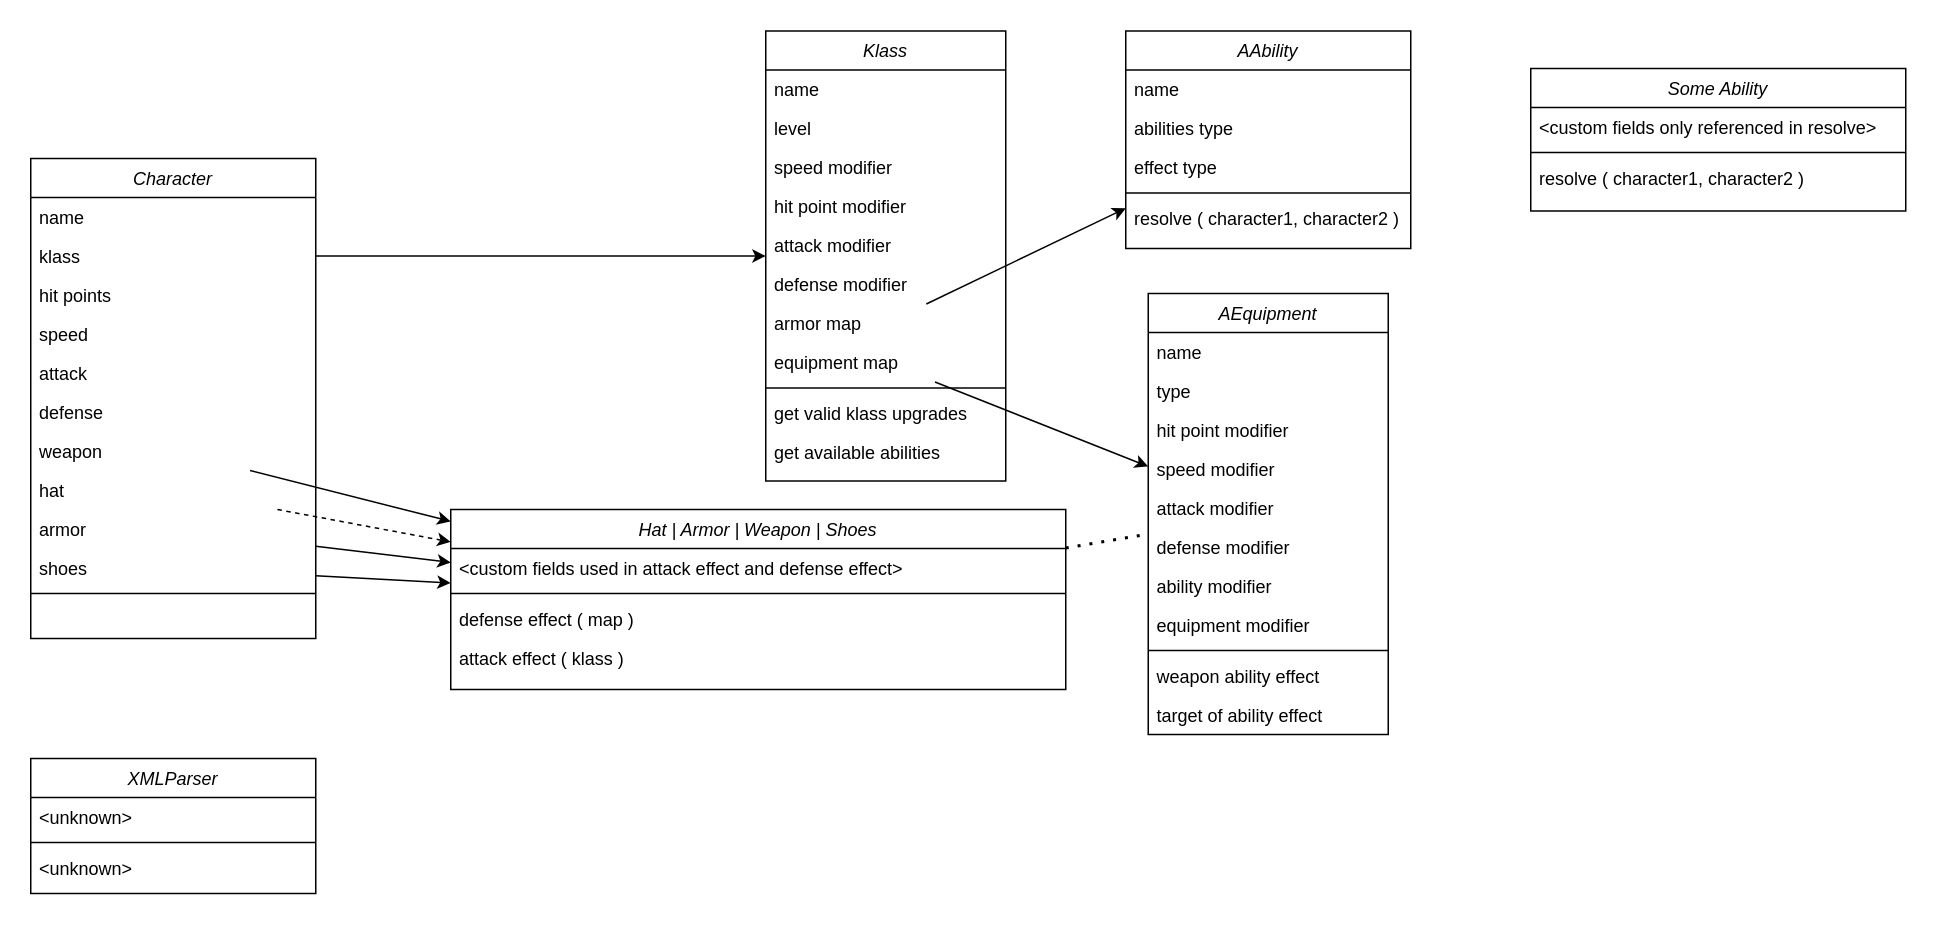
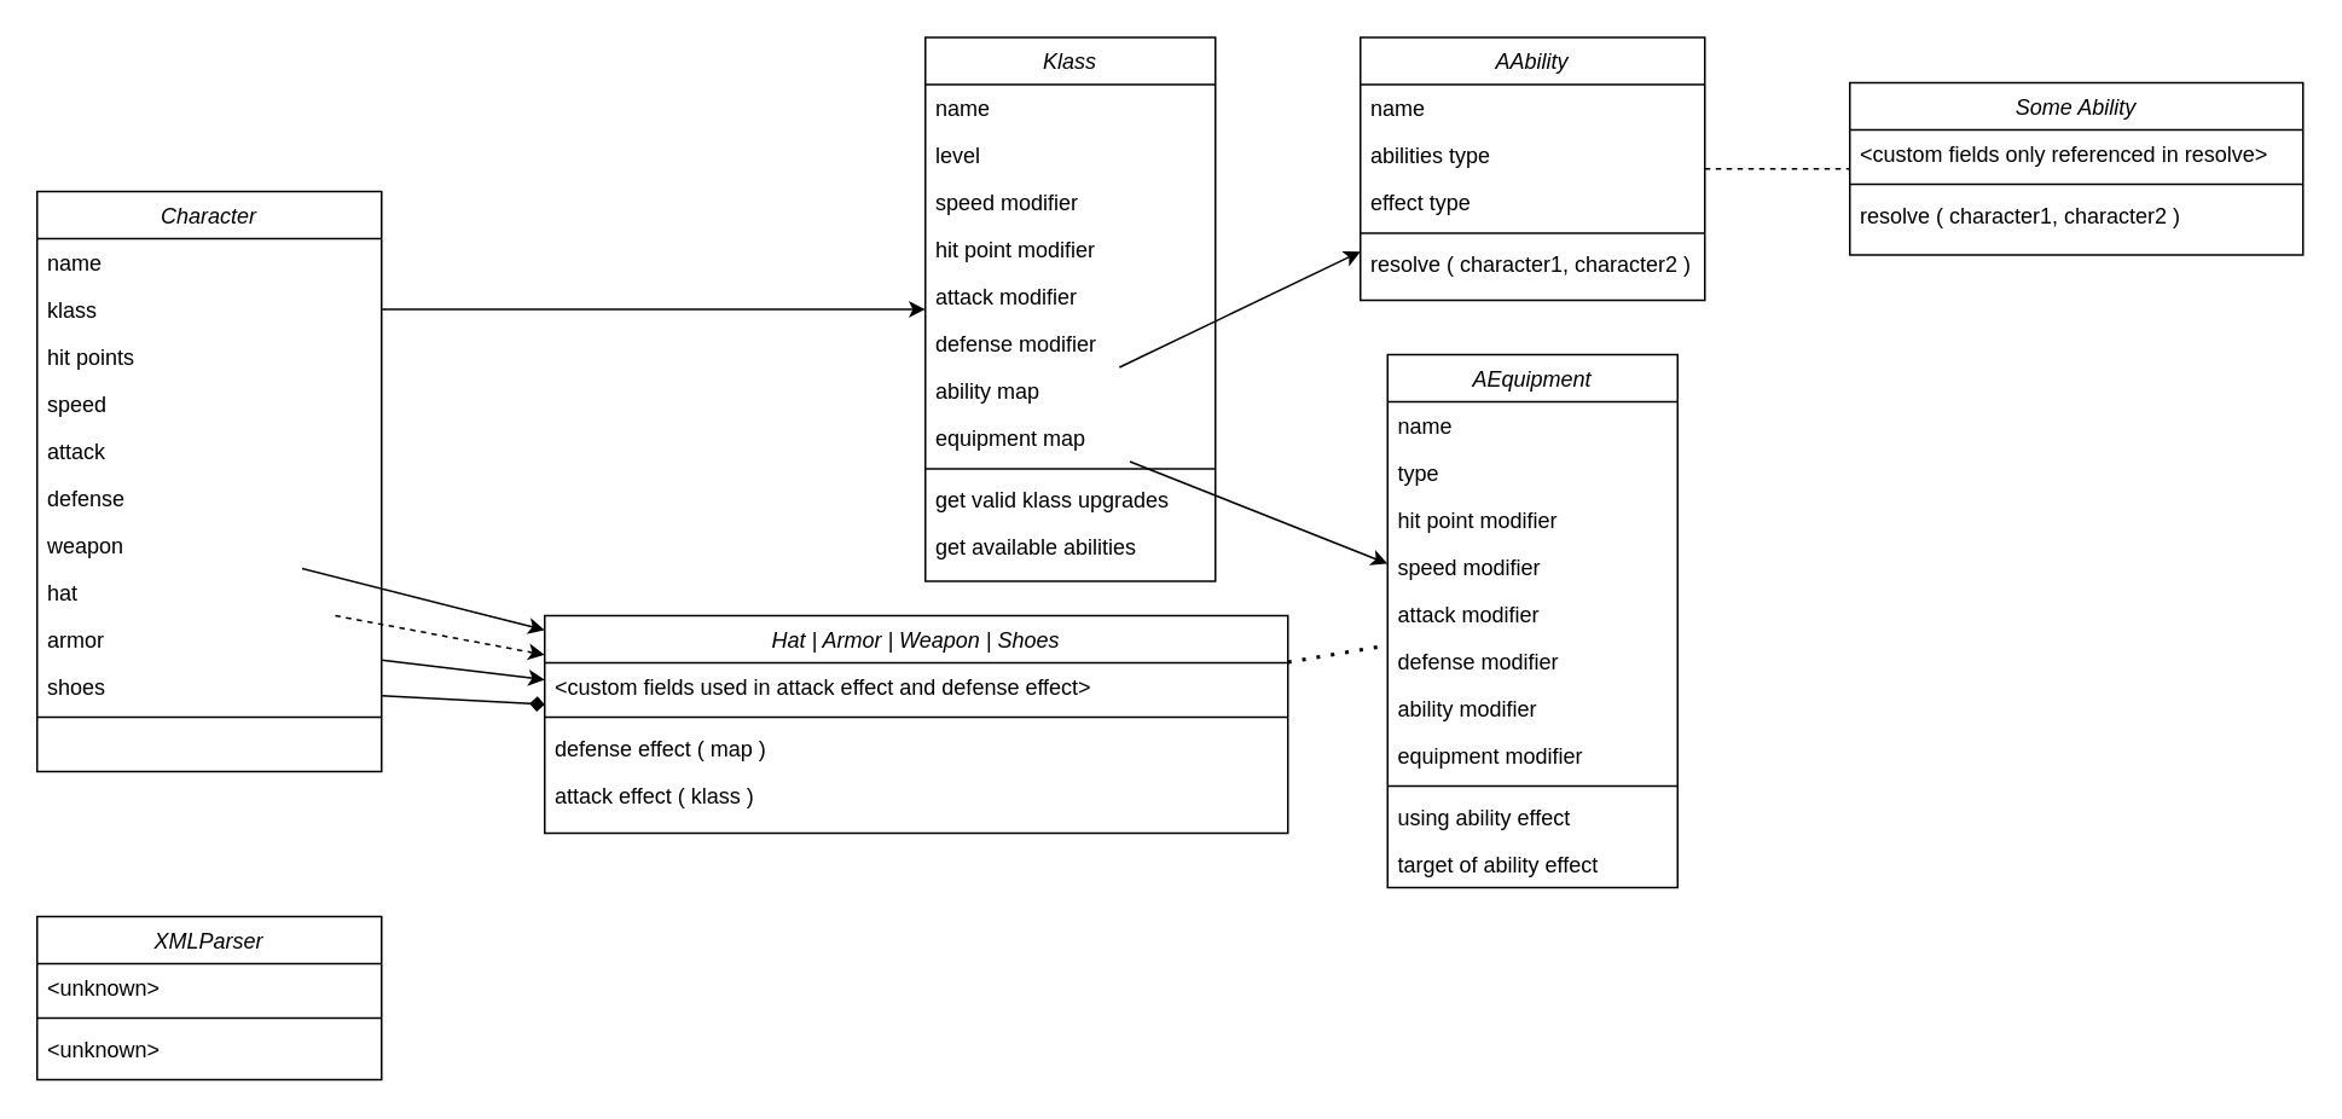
  <mxCell id="0" />
  <mxCell id="1" parent="0" />
  <mxCell id="2" value="Character" style="swimlane;fontStyle=2;align=center;verticalAlign=top;childLayout=stackLayout;horizontal=1;startSize=26;horizontalStack=0;resizeParent=1;resizeLast=0;collapsible=1;marginBottom=0;rounded=0;shadow=0;strokeWidth=1;" parent="1" vertex="1"><mxGeometry x="20" y="105" width="190" height="320" as="geometry"><mxRectangle x="230" y="140" width="160" height="26" as="alternateBounds" /></mxGeometry></mxCell>
  <mxCell id="3" value="name" style="text;align=left;verticalAlign=top;spacingLeft=4;spacingRight=4;overflow=hidden;rotatable=0;points=[[0,0.5],[1,0.5]];portConstraint=eastwest;" parent="2" vertex="1"><mxGeometry y="26" width="190" height="26" as="geometry" /></mxCell>
  <mxCell id="4" value="klass" style="text;align=left;verticalAlign=top;spacingLeft=4;spacingRight=4;overflow=hidden;rotatable=0;points=[[0,0.5],[1,0.5]];portConstraint=eastwest;" parent="2" vertex="1"><mxGeometry y="52" width="190" height="26" as="geometry" /></mxCell>
  <mxCell id="5" value="hit points" style="text;align=left;verticalAlign=top;spacingLeft=4;spacingRight=4;overflow=hidden;rotatable=0;points=[[0,0.5],[1,0.5]];portConstraint=eastwest;rounded=0;shadow=0;html=0;" parent="2" vertex="1"><mxGeometry y="78" width="190" height="26" as="geometry" /></mxCell>
  <mxCell id="6" value="speed" style="text;align=left;verticalAlign=top;spacingLeft=4;spacingRight=4;overflow=hidden;rotatable=0;points=[[0,0.5],[1,0.5]];portConstraint=eastwest;" parent="2" vertex="1"><mxGeometry y="104" width="190" height="26" as="geometry" /></mxCell>
  <mxCell id="7" value="attack" style="text;align=left;verticalAlign=top;spacingLeft=4;spacingRight=4;overflow=hidden;rotatable=0;points=[[0,0.5],[1,0.5]];portConstraint=eastwest;" parent="2" vertex="1"><mxGeometry y="130" width="190" height="26" as="geometry" /></mxCell>
  <mxCell id="8" value="defense" style="text;align=left;verticalAlign=top;spacingLeft=4;spacingRight=4;overflow=hidden;rotatable=0;points=[[0,0.5],[1,0.5]];portConstraint=eastwest;" parent="2" vertex="1"><mxGeometry y="156" width="190" height="26" as="geometry" /></mxCell>
  <mxCell id="9" value="weapon" style="text;align=left;verticalAlign=top;spacingLeft=4;spacingRight=4;overflow=hidden;rotatable=0;points=[[0,0.5],[1,0.5]];portConstraint=eastwest;" parent="2" vertex="1"><mxGeometry y="182" width="190" height="26" as="geometry" /></mxCell>
  <mxCell id="10" value="hat" style="text;align=left;verticalAlign=top;spacingLeft=4;spacingRight=4;overflow=hidden;rotatable=0;points=[[0,0.5],[1,0.5]];portConstraint=eastwest;" parent="2" vertex="1"><mxGeometry y="208" width="190" height="26" as="geometry" /></mxCell>
  <mxCell id="11" value="armor" style="text;align=left;verticalAlign=top;spacingLeft=4;spacingRight=4;overflow=hidden;rotatable=0;points=[[0,0.5],[1,0.5]];portConstraint=eastwest;" parent="2" vertex="1"><mxGeometry y="234" width="190" height="26" as="geometry" /></mxCell>
  <mxCell id="12" value="shoes" style="text;align=left;verticalAlign=top;spacingLeft=4;spacingRight=4;overflow=hidden;rotatable=0;points=[[0,0.5],[1,0.5]];portConstraint=eastwest;" parent="2" vertex="1"><mxGeometry y="260" width="190" height="26" as="geometry" /></mxCell>
  <mxCell id="13" value="" style="line;html=1;strokeWidth=1;align=left;verticalAlign=middle;spacingTop=-1;spacingLeft=3;spacingRight=3;rotatable=0;labelPosition=right;points=[];portConstraint=eastwest;" parent="2" vertex="1"><mxGeometry y="286" width="190" height="8" as="geometry" /></mxCell>
  <mxCell id="14" value="Klass" style="swimlane;fontStyle=2;align=center;verticalAlign=top;childLayout=stackLayout;horizontal=1;startSize=26;horizontalStack=0;resizeParent=1;resizeLast=0;collapsible=1;marginBottom=0;rounded=0;shadow=0;strokeWidth=1;" parent="1" vertex="1"><mxGeometry x="510" y="20" width="160" height="300" as="geometry"><mxRectangle x="230" y="140" width="160" height="26" as="alternateBounds" /></mxGeometry></mxCell>
  <mxCell id="15" value="name" style="text;align=left;verticalAlign=top;spacingLeft=4;spacingRight=4;overflow=hidden;rotatable=0;points=[[0,0.5],[1,0.5]];portConstraint=eastwest;" parent="14" vertex="1"><mxGeometry y="26" width="160" height="26" as="geometry" /></mxCell>
  <mxCell id="16" value="level" style="text;align=left;verticalAlign=top;spacingLeft=4;spacingRight=4;overflow=hidden;rotatable=0;points=[[0,0.5],[1,0.5]];portConstraint=eastwest;" parent="14" vertex="1"><mxGeometry y="52" width="160" height="26" as="geometry" /></mxCell>
  <mxCell id="17" value="speed modifier" style="text;align=left;verticalAlign=top;spacingLeft=4;spacingRight=4;overflow=hidden;rotatable=0;points=[[0,0.5],[1,0.5]];portConstraint=eastwest;" parent="14" vertex="1"><mxGeometry y="78" width="160" height="26" as="geometry" /></mxCell>
  <mxCell id="18" value="hit point modifier" style="text;align=left;verticalAlign=top;spacingLeft=4;spacingRight=4;overflow=hidden;rotatable=0;points=[[0,0.5],[1,0.5]];portConstraint=eastwest;rounded=0;shadow=0;html=0;" parent="14" vertex="1"><mxGeometry y="104" width="160" height="26" as="geometry" /></mxCell>
  <mxCell id="19" value="attack modifier" style="text;align=left;verticalAlign=top;spacingLeft=4;spacingRight=4;overflow=hidden;rotatable=0;points=[[0,0.5],[1,0.5]];portConstraint=eastwest;" parent="14" vertex="1"><mxGeometry y="130" width="160" height="26" as="geometry" /></mxCell>
  <mxCell id="20" value="defense modifier" style="text;align=left;verticalAlign=top;spacingLeft=4;spacingRight=4;overflow=hidden;rotatable=0;points=[[0,0.5],[1,0.5]];portConstraint=eastwest;" parent="14" vertex="1"><mxGeometry y="156" width="160" height="26" as="geometry" /></mxCell>
- <mxCell id="21" value="armor map" style="text;align=left;verticalAlign=top;spacingLeft=4;spacingRight=4;overflow=hidden;rotatable=0;points=[[0,0.5],[1,0.5]];portConstraint=eastwest;" parent="14" vertex="1"><mxGeometry y="182" width="160" height="26" as="geometry" /></mxCell>
+ <mxCell id="21" value="ability map" style="text;align=left;verticalAlign=top;spacingLeft=4;spacingRight=4;overflow=hidden;rotatable=0;points=[[0,0.5],[1,0.5]];portConstraint=eastwest;" parent="14" vertex="1"><mxGeometry y="182" width="160" height="26" as="geometry" /></mxCell>
  <mxCell id="22" value="equipment map" style="text;align=left;verticalAlign=top;spacingLeft=4;spacingRight=4;overflow=hidden;rotatable=0;points=[[0,0.5],[1,0.5]];portConstraint=eastwest;" parent="14" vertex="1"><mxGeometry y="208" width="160" height="26" as="geometry" /></mxCell>
  <mxCell id="23" value="" style="line;html=1;strokeWidth=1;align=left;verticalAlign=middle;spacingTop=-1;spacingLeft=3;spacingRight=3;rotatable=0;labelPosition=right;points=[];portConstraint=eastwest;" parent="14" vertex="1"><mxGeometry y="234" width="160" height="8" as="geometry" /></mxCell>
  <mxCell id="24" value="get valid klass upgrades" style="text;align=left;verticalAlign=top;spacingLeft=4;spacingRight=4;overflow=hidden;rotatable=0;points=[[0,0.5],[1,0.5]];portConstraint=eastwest;" parent="14" vertex="1"><mxGeometry y="242" width="160" height="26" as="geometry" /></mxCell>
  <mxCell id="25" value="get available abilities" style="text;align=left;verticalAlign=top;spacingLeft=4;spacingRight=4;overflow=hidden;rotatable=0;points=[[0,0.5],[1,0.5]];portConstraint=eastwest;" parent="14" vertex="1"><mxGeometry y="268" width="160" height="26" as="geometry" /></mxCell>
  <mxCell id="26" value="AEquipment" style="swimlane;fontStyle=2;align=center;verticalAlign=top;childLayout=stackLayout;horizontal=1;startSize=26;horizontalStack=0;resizeParent=1;resizeLast=0;collapsible=1;marginBottom=0;rounded=0;shadow=0;strokeWidth=1;" parent="1" vertex="1"><mxGeometry x="765" y="195" width="160" height="294" as="geometry"><mxRectangle x="230" y="140" width="160" height="26" as="alternateBounds" /></mxGeometry></mxCell>
  <mxCell id="27" value="name" style="text;align=left;verticalAlign=top;spacingLeft=4;spacingRight=4;overflow=hidden;rotatable=0;points=[[0,0.5],[1,0.5]];portConstraint=eastwest;" parent="26" vertex="1"><mxGeometry y="26" width="160" height="26" as="geometry" /></mxCell>
  <mxCell id="28" value="type" style="text;align=left;verticalAlign=top;spacingLeft=4;spacingRight=4;overflow=hidden;rotatable=0;points=[[0,0.5],[1,0.5]];portConstraint=eastwest;rounded=0;shadow=0;html=0;" parent="26" vertex="1"><mxGeometry y="52" width="160" height="26" as="geometry" /></mxCell>
  <mxCell id="29" value="hit point modifier" style="text;align=left;verticalAlign=top;spacingLeft=4;spacingRight=4;overflow=hidden;rotatable=0;points=[[0,0.5],[1,0.5]];portConstraint=eastwest;rounded=0;shadow=0;html=0;" parent="26" vertex="1"><mxGeometry y="78" width="160" height="26" as="geometry" /></mxCell>
  <mxCell id="30" value="speed modifier" style="text;align=left;verticalAlign=top;spacingLeft=4;spacingRight=4;overflow=hidden;rotatable=0;points=[[0,0.5],[1,0.5]];portConstraint=eastwest;" parent="26" vertex="1"><mxGeometry y="104" width="160" height="26" as="geometry" /></mxCell>
  <mxCell id="31" value="attack modifier" style="text;align=left;verticalAlign=top;spacingLeft=4;spacingRight=4;overflow=hidden;rotatable=0;points=[[0,0.5],[1,0.5]];portConstraint=eastwest;" parent="26" vertex="1"><mxGeometry y="130" width="160" height="26" as="geometry" /></mxCell>
  <mxCell id="32" value="defense modifier" style="text;align=left;verticalAlign=top;spacingLeft=4;spacingRight=4;overflow=hidden;rotatable=0;points=[[0,0.5],[1,0.5]];portConstraint=eastwest;" parent="26" vertex="1"><mxGeometry y="156" width="160" height="26" as="geometry" /></mxCell>
  <mxCell id="33" value="ability modifier" style="text;align=left;verticalAlign=top;spacingLeft=4;spacingRight=4;overflow=hidden;rotatable=0;points=[[0,0.5],[1,0.5]];portConstraint=eastwest;" vertex="1" parent="26"><mxGeometry y="182" width="160" height="26" as="geometry" /></mxCell>
  <mxCell id="34" value="equipment modifier" style="text;align=left;verticalAlign=top;spacingLeft=4;spacingRight=4;overflow=hidden;rotatable=0;points=[[0,0.5],[1,0.5]];portConstraint=eastwest;" vertex="1" parent="26"><mxGeometry y="208" width="160" height="26" as="geometry" /></mxCell>
  <mxCell id="35" value="" style="line;html=1;strokeWidth=1;align=left;verticalAlign=middle;spacingTop=-1;spacingLeft=3;spacingRight=3;rotatable=0;labelPosition=right;points=[];portConstraint=eastwest;" parent="26" vertex="1"><mxGeometry y="234" width="160" height="8" as="geometry" /></mxCell>
- <mxCell id="36" value="weapon ability effect" style="text;align=left;verticalAlign=top;spacingLeft=4;spacingRight=4;overflow=hidden;rotatable=0;points=[[0,0.5],[1,0.5]];portConstraint=eastwest;" parent="26" vertex="1"><mxGeometry y="242" width="160" height="26" as="geometry" /></mxCell>
+ <mxCell id="36" value="using ability effect" style="text;align=left;verticalAlign=top;spacingLeft=4;spacingRight=4;overflow=hidden;rotatable=0;points=[[0,0.5],[1,0.5]];portConstraint=eastwest;" parent="26" vertex="1"><mxGeometry y="242" width="160" height="26" as="geometry" /></mxCell>
  <mxCell id="37" value="target of ability effect" style="text;align=left;verticalAlign=top;spacingLeft=4;spacingRight=4;overflow=hidden;rotatable=0;points=[[0,0.5],[1,0.5]];portConstraint=eastwest;" parent="26" vertex="1"><mxGeometry y="268" width="160" height="26" as="geometry" /></mxCell>
  <mxCell id="38" value="" style="endArrow=classic;html=1;rounded=0;" parent="1" source="4" target="14" edge="1"><mxGeometry width="50" height="50" relative="1" as="geometry"><mxPoint x="330" y="625" as="sourcePoint" /><mxPoint x="380" y="575" as="targetPoint" /></mxGeometry></mxCell>
  <mxCell id="39" value="" style="endArrow=classic;html=1;rounded=0;" parent="1" source="9" target="56" edge="1"><mxGeometry width="50" height="50" relative="1" as="geometry"><mxPoint x="350" y="375" as="sourcePoint" /><mxPoint x="400" y="325" as="targetPoint" /></mxGeometry></mxCell>
  <mxCell id="40" value="" style="endArrow=classic;html=1;rounded=0;dashed=1;" parent="1" source="10" target="56" edge="1"><mxGeometry width="50" height="50" relative="1" as="geometry"><mxPoint x="220" y="235" as="sourcePoint" /><mxPoint x="390" y="465" as="targetPoint" /></mxGeometry></mxCell>
  <mxCell id="41" value="" style="endArrow=classic;html=1;rounded=0;" parent="1" source="11" target="56" edge="1"><mxGeometry width="50" height="50" relative="1" as="geometry"><mxPoint x="220" y="300" as="sourcePoint" /><mxPoint x="390" y="465" as="targetPoint" /></mxGeometry></mxCell>
- <mxCell id="42" value="" style="endArrow=classic;html=1;rounded=0;" parent="1" source="12" target="56" edge="1"><mxGeometry width="50" height="50" relative="1" as="geometry"><mxPoint x="190" y="285" as="sourcePoint" /><mxPoint x="393" y="475" as="targetPoint" /></mxGeometry></mxCell>
+ <mxCell id="42" value="" style="endArrow=diamond;html=1;rounded=0;" parent="1" source="12" target="56" edge="1"><mxGeometry width="50" height="50" relative="1" as="geometry"><mxPoint x="190" y="285" as="sourcePoint" /><mxPoint x="393" y="475" as="targetPoint" /></mxGeometry></mxCell>
  <mxCell id="43" value="AAbility" style="swimlane;fontStyle=2;align=center;verticalAlign=top;childLayout=stackLayout;horizontal=1;startSize=26;horizontalStack=0;resizeParent=1;resizeLast=0;collapsible=1;marginBottom=0;rounded=0;shadow=0;strokeWidth=1;" parent="1" vertex="1"><mxGeometry x="750" y="20" width="190" height="145" as="geometry"><mxRectangle x="230" y="140" width="160" height="26" as="alternateBounds" /></mxGeometry></mxCell>
  <mxCell id="44" value="name" style="text;align=left;verticalAlign=top;spacingLeft=4;spacingRight=4;overflow=hidden;rotatable=0;points=[[0,0.5],[1,0.5]];portConstraint=eastwest;" parent="43" vertex="1"><mxGeometry y="26" width="190" height="26" as="geometry" /></mxCell>
  <mxCell id="45" value="abilities type" style="text;align=left;verticalAlign=top;spacingLeft=4;spacingRight=4;overflow=hidden;rotatable=0;points=[[0,0.5],[1,0.5]];portConstraint=eastwest;" parent="43" vertex="1"><mxGeometry y="52" width="190" height="26" as="geometry" /></mxCell>
  <mxCell id="46" value="effect type" style="text;align=left;verticalAlign=top;spacingLeft=4;spacingRight=4;overflow=hidden;rotatable=0;points=[[0,0.5],[1,0.5]];portConstraint=eastwest;" parent="43" vertex="1"><mxGeometry y="78" width="190" height="26" as="geometry" /></mxCell>
  <mxCell id="47" value="" style="line;html=1;strokeWidth=1;align=left;verticalAlign=middle;spacingTop=-1;spacingLeft=3;spacingRight=3;rotatable=0;labelPosition=right;points=[];portConstraint=eastwest;" parent="43" vertex="1"><mxGeometry y="104" width="190" height="8" as="geometry" /></mxCell>
  <mxCell id="48" value="resolve ( character1, character2 )" style="text;align=left;verticalAlign=top;spacingLeft=4;spacingRight=4;overflow=hidden;rotatable=0;points=[[0,0.5],[1,0.5]];portConstraint=eastwest;" parent="43" vertex="1"><mxGeometry y="112" width="190" height="26" as="geometry" /></mxCell>
  <mxCell id="49" value="" style="endArrow=classic;html=1;rounded=0;" parent="1" source="21" target="43" edge="1"><mxGeometry width="50" height="50" relative="1" as="geometry"><mxPoint x="660" y="255" as="sourcePoint" /><mxPoint x="400" y="325" as="targetPoint" /></mxGeometry></mxCell>
  <mxCell id="50" value="Some Ability" style="swimlane;fontStyle=2;align=center;verticalAlign=top;childLayout=stackLayout;horizontal=1;startSize=26;horizontalStack=0;resizeParent=1;resizeLast=0;collapsible=1;marginBottom=0;rounded=0;shadow=0;strokeWidth=1;" parent="1" vertex="1"><mxGeometry x="1020" y="45" width="250" height="95" as="geometry"><mxRectangle x="230" y="140" width="160" height="26" as="alternateBounds" /></mxGeometry></mxCell>
  <mxCell id="51" value="&lt;custom fields only referenced in resolve&gt;" style="text;align=left;verticalAlign=top;spacingLeft=4;spacingRight=4;overflow=hidden;rotatable=0;points=[[0,0.5],[1,0.5]];portConstraint=eastwest;" parent="50" vertex="1"><mxGeometry y="26" width="250" height="26" as="geometry" /></mxCell>
  <mxCell id="52" value="" style="line;html=1;strokeWidth=1;align=left;verticalAlign=middle;spacingTop=-1;spacingLeft=3;spacingRight=3;rotatable=0;labelPosition=right;points=[];portConstraint=eastwest;" parent="50" vertex="1"><mxGeometry y="52" width="250" height="8" as="geometry" /></mxCell>
  <mxCell id="53" value="resolve ( character1, character2 )" style="text;align=left;verticalAlign=top;spacingLeft=4;spacingRight=4;overflow=hidden;rotatable=0;points=[[0,0.5],[1,0.5]];portConstraint=eastwest;" parent="50" vertex="1"><mxGeometry y="60" width="250" height="26" as="geometry" /></mxCell>
+ <mxCell id="54" value="" style="endArrow=none;dashed=1;html=1;rounded=0;" parent="1" source="43" target="50" edge="1"><mxGeometry width="50" height="50" relative="1" as="geometry"><mxPoint x="350" y="205" as="sourcePoint" /><mxPoint x="400" y="155" as="targetPoint" /></mxGeometry></mxCell>
  <mxCell id="55" value="" style="endArrow=classic;html=1;rounded=0;" parent="1" source="22" target="26" edge="1"><mxGeometry width="50" height="50" relative="1" as="geometry"><mxPoint x="350" y="205" as="sourcePoint" /><mxPoint x="400" y="155" as="targetPoint" /></mxGeometry></mxCell>
  <mxCell id="56" value="Hat | Armor | Weapon | Shoes" style="swimlane;fontStyle=2;align=center;verticalAlign=top;childLayout=stackLayout;horizontal=1;startSize=26;horizontalStack=0;resizeParent=1;resizeLast=0;collapsible=1;marginBottom=0;rounded=0;shadow=0;strokeWidth=1;" parent="1" vertex="1"><mxGeometry x="300" y="339" width="410" height="120" as="geometry"><mxRectangle x="230" y="140" width="160" height="26" as="alternateBounds" /></mxGeometry></mxCell>
  <mxCell id="57" value="&lt;custom fields used in attack effect and defense effect&gt;" style="text;align=left;verticalAlign=top;spacingLeft=4;spacingRight=4;overflow=hidden;rotatable=0;points=[[0,0.5],[1,0.5]];portConstraint=eastwest;" parent="56" vertex="1"><mxGeometry y="26" width="410" height="26" as="geometry" /></mxCell>
  <mxCell id="58" value="" style="line;html=1;strokeWidth=1;align=left;verticalAlign=middle;spacingTop=-1;spacingLeft=3;spacingRight=3;rotatable=0;labelPosition=right;points=[];portConstraint=eastwest;" parent="56" vertex="1"><mxGeometry y="52" width="410" height="8" as="geometry" /></mxCell>
  <mxCell id="59" value="defense effect ( map )" style="text;align=left;verticalAlign=top;spacingLeft=4;spacingRight=4;overflow=hidden;rotatable=0;points=[[0,0.5],[1,0.5]];portConstraint=eastwest;" parent="56" vertex="1"><mxGeometry y="60" width="410" height="26" as="geometry" /></mxCell>
  <mxCell id="60" value="attack effect ( klass )" style="text;align=left;verticalAlign=top;spacingLeft=4;spacingRight=4;overflow=hidden;rotatable=0;points=[[0,0.5],[1,0.5]];portConstraint=eastwest;" parent="56" vertex="1"><mxGeometry y="86" width="410" height="26" as="geometry" /></mxCell>
  <mxCell id="61" value="" style="endArrow=none;dashed=1;html=1;dashPattern=1 3;strokeWidth=2;rounded=0;" parent="1" source="56" target="26" edge="1"><mxGeometry width="50" height="50" relative="1" as="geometry"><mxPoint x="670" y="205" as="sourcePoint" /><mxPoint x="720" y="155" as="targetPoint" /></mxGeometry></mxCell>
  <mxCell id="62" value="XMLParser" style="swimlane;fontStyle=2;align=center;verticalAlign=top;childLayout=stackLayout;horizontal=1;startSize=26;horizontalStack=0;resizeParent=1;resizeLast=0;collapsible=1;marginBottom=0;rounded=0;shadow=0;strokeWidth=1;" vertex="1" parent="1"><mxGeometry x="20" y="505" width="190" height="90" as="geometry"><mxRectangle x="230" y="140" width="160" height="26" as="alternateBounds" /></mxGeometry></mxCell>
  <mxCell id="63" value="&lt;unknown&gt;" style="text;align=left;verticalAlign=top;spacingLeft=4;spacingRight=4;overflow=hidden;rotatable=0;points=[[0,0.5],[1,0.5]];portConstraint=eastwest;" vertex="1" parent="62"><mxGeometry y="26" width="190" height="26" as="geometry" /></mxCell>
  <mxCell id="64" value="" style="line;html=1;strokeWidth=1;align=left;verticalAlign=middle;spacingTop=-1;spacingLeft=3;spacingRight=3;rotatable=0;labelPosition=right;points=[];portConstraint=eastwest;" vertex="1" parent="62"><mxGeometry y="52" width="190" height="8" as="geometry" /></mxCell>
  <mxCell id="65" value="&lt;unknown&gt;" style="text;align=left;verticalAlign=top;spacingLeft=4;spacingRight=4;overflow=hidden;rotatable=0;points=[[0,0.5],[1,0.5]];portConstraint=eastwest;" vertex="1" parent="62"><mxGeometry y="60" width="190" height="26" as="geometry" /></mxCell>
